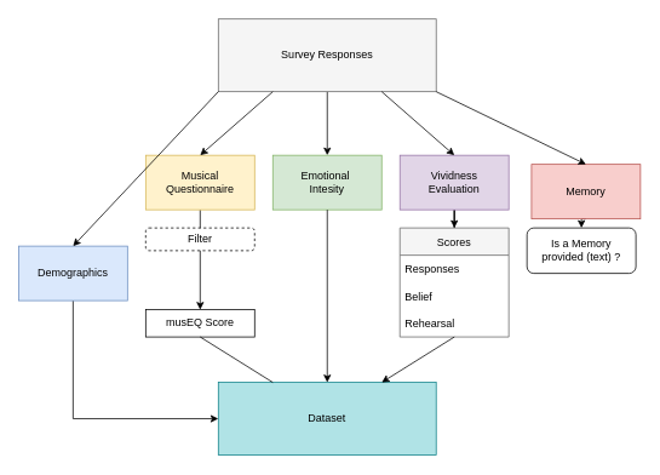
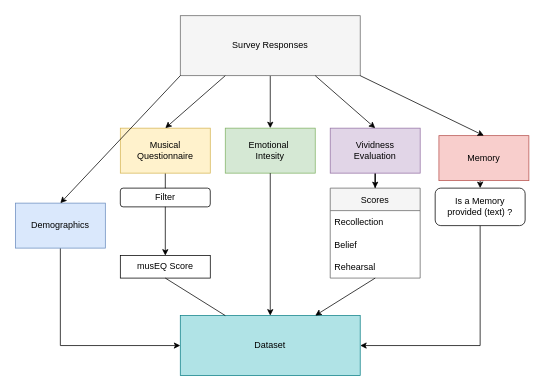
  <mxCell id="0" />
  <mxCell id="1" parent="0" />
  <mxCell id="2" style="edgeStyle=orthogonalEdgeStyle;rounded=0;orthogonalLoop=1;jettySize=auto;html=1;exitX=0.5;exitY=1;exitDx=0;exitDy=0;entryX=0.5;entryY=0;entryDx=0;entryDy=0;" edge="1" parent="1" source="3" target="6"><mxGeometry relative="1" as="geometry" /></mxCell>
  <mxCell id="3" value="Survey Responses" style="rounded=0;whiteSpace=wrap;html=1;fillColor=#f5f5f5;fontColor=#000000;strokeColor=#666666;" vertex="1" parent="1"><mxGeometry x="240" y="20" width="240" height="80" as="geometry" /></mxCell>
  <mxCell id="4" style="edgeStyle=orthogonalEdgeStyle;rounded=0;orthogonalLoop=1;jettySize=auto;html=1;exitX=0.5;exitY=1;exitDx=0;exitDy=0;entryX=0.5;entryY=0;entryDx=0;entryDy=0;" edge="1" parent="1" source="5" target="11"><mxGeometry relative="1" as="geometry" /></mxCell>
  <mxCell id="5" value="Musical&lt;br&gt;Questionnaire" style="rounded=0;whiteSpace=wrap;html=1;fillColor=#fff2cc;strokeColor=#d6b656;" vertex="1" parent="1"><mxGeometry x="160" y="170" width="120" height="60" as="geometry" /></mxCell>
  <mxCell id="6" value="Emotional&amp;nbsp;&lt;br&gt;Intesity" style="rounded=0;whiteSpace=wrap;html=1;align=center;fillColor=#d5e8d4;strokeColor=#82b366;" vertex="1" parent="1"><mxGeometry x="300" y="170" width="120" height="60" as="geometry" /></mxCell>
  <mxCell id="7" style="edgeStyle=orthogonalEdgeStyle;rounded=0;orthogonalLoop=1;jettySize=auto;html=1;" edge="1" parent="1" source="8" target="22"><mxGeometry relative="1" as="geometry" /></mxCell>
  <mxCell id="8" value="Vividness &lt;br&gt;Evaluation" style="rounded=0;whiteSpace=wrap;html=1;align=center;fillColor=#e1d5e7;strokeColor=#9673a6;" vertex="1" parent="1"><mxGeometry x="440" y="170" width="120" height="60" as="geometry" /></mxCell>
  <mxCell id="9" style="edgeStyle=orthogonalEdgeStyle;rounded=0;orthogonalLoop=1;jettySize=auto;html=1;exitX=0.5;exitY=1;exitDx=0;exitDy=0;entryX=0.5;entryY=0;entryDx=0;entryDy=0;" edge="1" parent="1" source="10" target="20"><mxGeometry relative="1" as="geometry" /></mxCell>
  <mxCell id="10" value="Memory" style="rounded=0;whiteSpace=wrap;html=1;align=center;fillColor=#f8cecc;strokeColor=#b85450;" vertex="1" parent="1"><mxGeometry x="585" y="180" width="120" height="60" as="geometry" /></mxCell>
  <mxCell id="11" value="musEQ Score" style="whiteSpace=wrap;html=1;align=center;rounded=0;" vertex="1" parent="1"><mxGeometry x="160" y="340" width="120" height="30" as="geometry" /></mxCell>
  <mxCell id="12" value="Dataset" style="rounded=0;whiteSpace=wrap;html=1;fillColor=#b0e3e6;strokeColor=#0e8088;" vertex="1" parent="1"><mxGeometry x="240" y="420" width="240" height="80" as="geometry" /></mxCell>
  <mxCell id="13" value="" style="endArrow=classic;html=1;rounded=0;exitX=0.75;exitY=1;exitDx=0;exitDy=0;entryX=0.5;entryY=0;entryDx=0;entryDy=0;" edge="1" parent="1" source="3" target="8"><mxGeometry width="50" height="50" relative="1" as="geometry"><mxPoint x="340" y="340" as="sourcePoint" /><mxPoint x="390" y="290" as="targetPoint" /></mxGeometry></mxCell>
  <mxCell id="14" value="" style="endArrow=classic;html=1;rounded=0;exitX=1;exitY=1;exitDx=0;exitDy=0;entryX=0.5;entryY=0;entryDx=0;entryDy=0;" edge="1" parent="1" source="3" target="10"><mxGeometry width="50" height="50" relative="1" as="geometry"><mxPoint x="340" y="340" as="sourcePoint" /><mxPoint x="620" y="120" as="targetPoint" /></mxGeometry></mxCell>
  <mxCell id="15" value="" style="edgeStyle=orthogonalEdgeStyle;rounded=0;orthogonalLoop=1;jettySize=auto;html=1;entryX=0;entryY=0.5;entryDx=0;entryDy=0;" edge="1" parent="1" source="16" target="12"><mxGeometry relative="1" as="geometry"><mxPoint x="80" y="310" as="targetPoint" /><Array as="points"><mxPoint x="80" y="460" /></Array></mxGeometry></mxCell>
  <mxCell id="16" value="Demographics" style="rounded=0;whiteSpace=wrap;html=1;align=center;fillColor=#dae8fc;strokeColor=#6c8ebf;" vertex="1" parent="1"><mxGeometry x="20" y="270" width="120" height="60" as="geometry" /></mxCell>
  <mxCell id="17" value="" style="endArrow=classic;html=1;rounded=0;entryX=0.5;entryY=0;entryDx=0;entryDy=0;exitX=0;exitY=1;exitDx=0;exitDy=0;" edge="1" parent="1" source="3" target="16"><mxGeometry width="50" height="50" relative="1" as="geometry"><mxPoint x="150" y="140" as="sourcePoint" /><mxPoint x="200" y="90" as="targetPoint" /></mxGeometry></mxCell>
  <mxCell id="18" value="" style="endArrow=classic;html=1;rounded=0;exitX=0.25;exitY=1;exitDx=0;exitDy=0;entryX=0.5;entryY=0;entryDx=0;entryDy=0;" edge="1" parent="1" source="3" target="5"><mxGeometry width="50" height="50" relative="1" as="geometry"><mxPoint x="340" y="360" as="sourcePoint" /><mxPoint x="230" y="150" as="targetPoint" /></mxGeometry></mxCell>
+ <mxCell id="19" style="edgeStyle=orthogonalEdgeStyle;rounded=0;orthogonalLoop=1;jettySize=auto;html=1;entryX=1;entryY=0.5;entryDx=0;entryDy=0;" edge="1" parent="1" source="20" target="12"><mxGeometry relative="1" as="geometry"><Array as="points"><mxPoint x="640" y="460" /></Array></mxGeometry></mxCell>
  <mxCell id="20" value="Is a Memory &lt;br&gt;provided (text) ?" style="rounded=1;whiteSpace=wrap;html=1;align=center;" vertex="1" parent="1"><mxGeometry x="580" y="250" width="120" height="50" as="geometry" /></mxCell>
  <mxCell id="21" value="" style="endArrow=classic;html=1;rounded=0;exitX=0.5;exitY=1;exitDx=0;exitDy=0;" edge="1" parent="1" source="6"><mxGeometry width="50" height="50" relative="1" as="geometry"><mxPoint x="350" y="370" as="sourcePoint" /><mxPoint x="360" y="420" as="targetPoint" /></mxGeometry></mxCell>
  <mxCell id="22" value="Scores" style="swimlane;fontStyle=0;childLayout=stackLayout;horizontal=1;startSize=30;horizontalStack=0;resizeParent=1;resizeParentMax=0;resizeLast=0;collapsible=1;marginBottom=0;align=center;fillColor=#f5f5f5;fontColor=#000000;strokeColor=#666666;" vertex="1" parent="1"><mxGeometry x="440" y="250" width="120" height="120" as="geometry" /></mxCell>
- <mxCell id="23" value="Responses " style="text;strokeColor=none;fillColor=none;align=left;verticalAlign=middle;spacingLeft=4;spacingRight=4;overflow=hidden;points=[[0,0.5],[1,0.5]];portConstraint=eastwest;rotatable=0;" vertex="1" parent="22"><mxGeometry y="30" width="120" height="30" as="geometry" /></mxCell>
+ <mxCell id="23" value="Recollection " style="text;strokeColor=none;fillColor=none;align=left;verticalAlign=middle;spacingLeft=4;spacingRight=4;overflow=hidden;points=[[0,0.5],[1,0.5]];portConstraint=eastwest;rotatable=0;" vertex="1" parent="22"><mxGeometry y="30" width="120" height="30" as="geometry" /></mxCell>
  <mxCell id="24" value="Belief" style="text;strokeColor=none;fillColor=none;align=left;verticalAlign=middle;spacingLeft=4;spacingRight=4;overflow=hidden;points=[[0,0.5],[1,0.5]];portConstraint=eastwest;rotatable=0;" vertex="1" parent="22"><mxGeometry y="60" width="120" height="30" as="geometry" /></mxCell>
  <mxCell id="25" value="Rehearsal" style="text;strokeColor=none;fillColor=none;align=left;verticalAlign=middle;spacingLeft=4;spacingRight=4;overflow=hidden;points=[[0,0.5],[1,0.5]];portConstraint=eastwest;rotatable=0;" vertex="1" parent="22"><mxGeometry y="90" width="120" height="30" as="geometry" /></mxCell>
  <mxCell id="26" value="" style="endArrow=none;html=1;rounded=0;exitX=0.5;exitY=1;exitDx=0;exitDy=0;entryX=0.25;entryY=0;entryDx=0;entryDy=0;" edge="1" parent="1" source="11" target="12"><mxGeometry width="50" height="50" relative="1" as="geometry"><mxPoint x="350" y="380" as="sourcePoint" /><mxPoint x="400" y="330" as="targetPoint" /></mxGeometry></mxCell>
  <mxCell id="27" value="" style="endArrow=classic;html=1;rounded=0;entryX=0.75;entryY=0;entryDx=0;entryDy=0;" edge="1" parent="1" target="12"><mxGeometry width="50" height="50" relative="1" as="geometry"><mxPoint x="500" y="370" as="sourcePoint" /><mxPoint x="400" y="330" as="targetPoint" /></mxGeometry></mxCell>
- <mxCell id="28" value="Filter" style="rounded=1;whiteSpace=wrap;html=1;align=center;dashed=1;" vertex="1" parent="1"><mxGeometry x="160" y="250" width="120" height="25" as="geometry" /></mxCell>
+ <mxCell id="28" value="Filter" style="rounded=1;whiteSpace=wrap;html=1;align=center;" vertex="1" parent="1"><mxGeometry x="160" y="250" width="120" height="25" as="geometry" /></mxCell>
